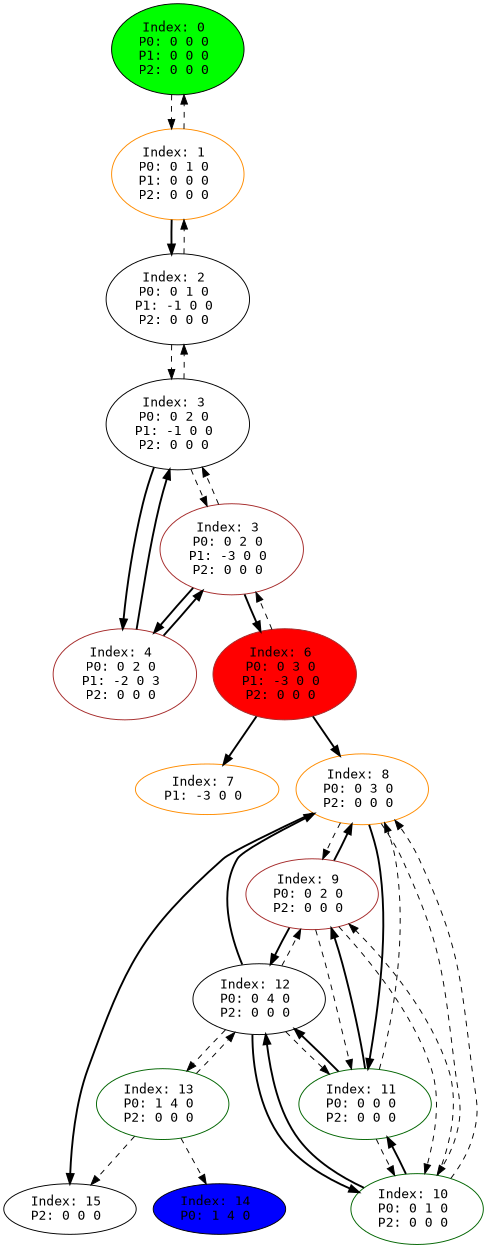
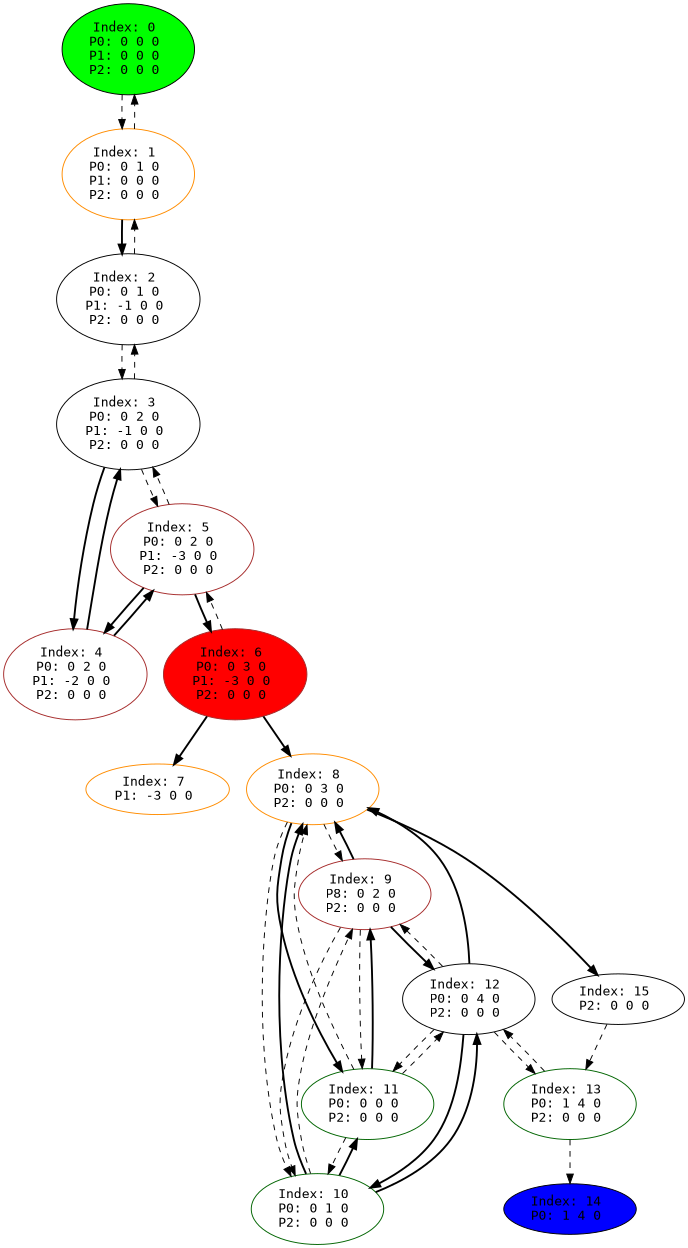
  digraph {
    color=black
    fontname="DejaVu Sans Mono"
    node [color=black fontname="DejaVu Sans Mono"]
    edge [fontname="DejaVu Sans Mono" style=dashed]
    n1 [fillcolor=green label="Index: 0 \nP0: 0 0 0 \nP1: 0 0 0 \nP2: 0 0 0 \n" style=filled]
    n2 [color=darkorange label="Index: 1 \nP0: 0 1 0 \nP1: 0 0 0 \nP2: 0 0 0 \n"]
    n3 [label="Index: 2 \nP0: 0 1 0 \nP1: -1 0 0 \nP2: 0 0 0 \n"]
    n4 [label="Index: 3 \nP0: 0 2 0 \nP1: -1 0 0 \nP2: 0 0 0 \n"]
-   n5 [color=brown label="Index: 4 \nP0: 0 2 0 \nP1: -2 0 3 \nP2: 0 0 0 \n"]
-   n6 [color=brown label="Index: 3 \nP0: 0 2 0 \nP1: -3 0 0 \nP2: 0 0 0 \n"]
+   n5 [color=brown label="Index: 4 \nP0: 0 2 0 \nP1: -2 0 0 \nP2: 0 0 0 \n"]
+   n6 [color=brown label="Index: 5 \nP0: 0 2 0 \nP1: -3 0 0 \nP2: 0 0 0 \n"]
    n7 [color=brown fillcolor=red label="Index: 6 \nP0: 0 3 0 \nP1: -3 0 0 \nP2: 0 0 0 \n" style=filled]
    n8 [color=darkorange label="Index: 7 \nP1: -3 0 0 \n"]
    n9 [color=darkorange label="Index: 8 \nP0: 0 3 0 \nP2: 0 0 0 \n"]
-   n10 [color=brown label="Index: 9 \nP0: 0 2 0 \nP2: 0 0 0 \n"]
+   n10 [color=brown label="Index: 9 \nP8: 0 2 0 \nP2: 0 0 0 \n"]
    n11 [color=darkgreen label="Index: 10 \nP0: 0 1 0 \nP2: 0 0 0 \n"]
    n12 [color=darkgreen label="Index: 11 \nP0: 0 0 0 \nP2: 0 0 0 \n"]
    n13 [label="Index: 15 \nP2: 0 0 0 \n"]
    n14 [label="Index: 12 \nP0: 0 4 0 \nP2: 0 0 0 \n"]
    n15 [color=darkgreen label="Index: 13 \nP0: 1 4 0 \nP2: 0 0 0 \n"]
    n16 [fillcolor=blue label="Index: 14 \nP0: 1 4 0 \n" style=filled]
    n1 -> n2
    n2 -> n1
    n2 -> n3 [style=bold]
    n3 -> n2
    n3 -> n4
    n4 -> n3
    n4 -> n5 [style=bold]
    n4 -> n6
    n5 -> n4 [style=bold]
    n5 -> n6 [style=bold]
    n6 -> n4
    n6 -> n5 [style=bold]
    n6 -> n7 [style=bold]
    n7 -> n6
    n7 -> n8 [style=bold]
    n7 -> n9 [style=bold]
    n9 -> n10
    n9 -> n11
    n9 -> n12 [style=bold]
    n9 -> n13 [style=bold]
    n10 -> n9 [style=bold]
    n10 -> n11
    n10 -> n12
    n10 -> n14 [style=bold]
-   n11 -> n9
+   n11 -> n9 [style=bold]
    n11 -> n10
    n11 -> n12 [style=bold]
    n11 -> n14 [style=bold]
    n12 -> n9
    n12 -> n10 [style=bold]
    n12 -> n11
-   n12 -> n14 [style=bold]
+   n12 -> n14
    n14 -> n9 [style=bold]
    n14 -> n10
    n14 -> n11 [style=bold]
    n14 -> n12
    n14 -> n15
-   n15 -> n13
+   n13 -> n15
    n15 -> n14
    n15 -> n16
  }
